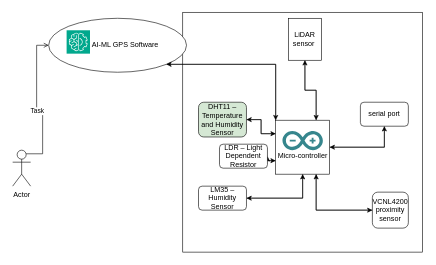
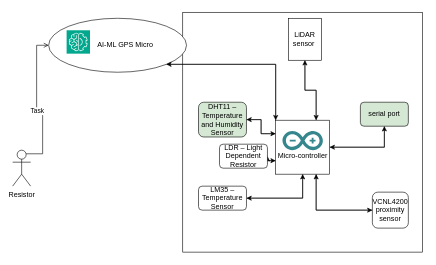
  <mxCell id="0" />
  <mxCell id="1" parent="0" />
  <mxCell id="2" value="" style="whiteSpace=wrap;html=1;aspect=fixed;" vertex="1" parent="1"><mxGeometry x="303.7" y="20" width="400" height="400" as="geometry" /></mxCell>
  <mxCell id="3" style="edgeStyle=orthogonalEdgeStyle;rounded=0;orthogonalLoop=1;jettySize=auto;html=1;exitX=0.75;exitY=0.1;exitDx=0;exitDy=0;exitPerimeter=0;entryX=0;entryY=0.5;entryDx=0;entryDy=0;endArrow=open;" edge="1" parent="1" source="5" target="7"><mxGeometry relative="1" as="geometry" /></mxCell>
  <mxCell id="4" value="Task" style="edgeLabel;html=1;align=center;verticalAlign=middle;resizable=0;points=[];" vertex="1" connectable="0" parent="3"><mxGeometry x="-0.098" y="-1" relative="1" as="geometry"><mxPoint as="offset" /></mxGeometry></mxCell>
- <mxCell id="5" value="Actor" style="shape=umlActor;verticalLabelPosition=bottom;verticalAlign=top;html=1;outlineConnect=0;" vertex="1" parent="1"><mxGeometry x="20" y="250" width="30" height="60" as="geometry" /></mxCell>
+ <mxCell id="5" value="Resistor" style="shape=umlActor;verticalLabelPosition=bottom;verticalAlign=top;html=1;outlineConnect=0;" vertex="1" parent="1"><mxGeometry x="20" y="250" width="30" height="60" as="geometry" /></mxCell>
  <mxCell id="6" style="edgeStyle=orthogonalEdgeStyle;rounded=0;orthogonalLoop=1;jettySize=auto;html=1;exitX=1;exitY=1;exitDx=0;exitDy=0;entryX=0;entryY=0;entryDx=0;entryDy=0;" edge="1" parent="1" source="7" target="15"><mxGeometry relative="1" as="geometry" /></mxCell>
- <mxCell id="7" value="&amp;nbsp; &amp;nbsp; &amp;nbsp; &amp;nbsp; AI-ML GPS Software" style="ellipse;whiteSpace=wrap;html=1;fontColor=#000000;" vertex="1" parent="1"><mxGeometry x="80" y="30" width="230" height="90" as="geometry" /></mxCell>
+ <mxCell id="7" value="&amp;nbsp; &amp;nbsp; &amp;nbsp; &amp;nbsp; AI-ML GPS Micro" style="ellipse;whiteSpace=wrap;html=1;fontColor=#000000;" vertex="1" parent="1"><mxGeometry x="80" y="30" width="230" height="90" as="geometry" /></mxCell>
  <mxCell id="8" style="edgeStyle=orthogonalEdgeStyle;rounded=0;orthogonalLoop=1;jettySize=auto;html=1;exitX=0;exitY=0;exitDx=0;exitDy=0;entryX=1;entryY=1;entryDx=0;entryDy=0;" edge="1" parent="1" source="15" target="7"><mxGeometry relative="1" as="geometry"><Array as="points"><mxPoint x="459" y="107" /></Array></mxGeometry></mxCell>
  <mxCell id="9" style="edgeStyle=orthogonalEdgeStyle;rounded=0;orthogonalLoop=1;jettySize=auto;html=1;exitX=0;exitY=0.25;exitDx=0;exitDy=0;entryX=1;entryY=0.5;entryDx=0;entryDy=0;" edge="1" parent="1" source="15" target="21"><mxGeometry relative="1" as="geometry" /></mxCell>
  <mxCell id="10" style="edgeStyle=orthogonalEdgeStyle;rounded=0;orthogonalLoop=1;jettySize=auto;html=1;exitX=0;exitY=0.75;exitDx=0;exitDy=0;entryX=1;entryY=0.5;entryDx=0;entryDy=0;" edge="1" parent="1" source="15" target="23"><mxGeometry relative="1" as="geometry" /></mxCell>
  <mxCell id="11" style="edgeStyle=orthogonalEdgeStyle;rounded=0;orthogonalLoop=1;jettySize=auto;html=1;exitX=0.5;exitY=1;exitDx=0;exitDy=0;entryX=1;entryY=0.5;entryDx=0;entryDy=0;" edge="1" parent="1" source="15" target="25"><mxGeometry relative="1" as="geometry" /></mxCell>
  <mxCell id="12" style="edgeStyle=orthogonalEdgeStyle;rounded=0;orthogonalLoop=1;jettySize=auto;html=1;exitX=0.75;exitY=1;exitDx=0;exitDy=0;entryX=0;entryY=0.5;entryDx=0;entryDy=0;" edge="1" parent="1" source="15" target="19"><mxGeometry relative="1" as="geometry" /></mxCell>
  <mxCell id="13" style="edgeStyle=orthogonalEdgeStyle;rounded=0;orthogonalLoop=1;jettySize=auto;html=1;exitX=1;exitY=0.5;exitDx=0;exitDy=0;entryX=0.5;entryY=1;entryDx=0;entryDy=0;" edge="1" parent="1" source="15" target="27"><mxGeometry relative="1" as="geometry" /></mxCell>
  <mxCell id="14" style="edgeStyle=orthogonalEdgeStyle;rounded=0;orthogonalLoop=1;jettySize=auto;html=1;exitX=0.75;exitY=0;exitDx=0;exitDy=0;entryX=0.5;entryY=1;entryDx=0;entryDy=0;" edge="1" parent="1" source="15" target="29"><mxGeometry relative="1" as="geometry" /></mxCell>
  <mxCell id="15" value="&lt;br&gt;&lt;br&gt;Micro-controller" style="whiteSpace=wrap;html=1;aspect=fixed;" vertex="1" parent="1"><mxGeometry x="458.7" y="200" width="90" height="90" as="geometry" /></mxCell>
  <mxCell id="16" value="" style="sketch=0;points=[[0,0,0],[0.25,0,0],[0.5,0,0],[0.75,0,0],[1,0,0],[0,1,0],[0.25,1,0],[0.5,1,0],[0.75,1,0],[1,1,0],[0,0.25,0],[0,0.5,0],[0,0.75,0],[1,0.25,0],[1,0.5,0],[1,0.75,0]];outlineConnect=0;fontColor=#232F3E;fillColor=#01A88D;strokeColor=#ffffff;dashed=0;verticalLabelPosition=bottom;verticalAlign=top;align=center;html=1;fontSize=12;fontStyle=0;aspect=fixed;shape=mxgraph.aws4.resourceIcon;resIcon=mxgraph.aws4.machine_learning;" vertex="1" parent="1"><mxGeometry x="110" width="39" height="39" as="geometry" y="50" /></mxCell>
  <mxCell id="17" value="" style="dashed=0;outlineConnect=0;html=1;align=center;labelPosition=center;verticalLabelPosition=bottom;verticalAlign=top;shape=mxgraph.weblogos.arduino;fillColor=#36868D;strokeColor=none" vertex="1" parent="1"><mxGeometry x="470" y="218" width="67.4" height="32" as="geometry" /></mxCell>
  <mxCell id="18" style="edgeStyle=orthogonalEdgeStyle;rounded=0;orthogonalLoop=1;jettySize=auto;html=1;exitX=0;exitY=0.5;exitDx=0;exitDy=0;entryX=0.75;entryY=1;entryDx=0;entryDy=0;" edge="1" parent="1" source="19" target="15"><mxGeometry relative="1" as="geometry" /></mxCell>
  <mxCell id="19" value="VCNL4200&lt;br&gt;proximity&lt;br/&gt;sensor" style="whiteSpace=wrap;html=1;aspect=fixed;rounded=1;" vertex="1" parent="1"><mxGeometry x="620" y="320" width="60" height="60" as="geometry" /></mxCell>
  <mxCell id="20" style="edgeStyle=orthogonalEdgeStyle;rounded=0;orthogonalLoop=1;jettySize=auto;html=1;exitX=1;exitY=0.5;exitDx=0;exitDy=0;entryX=0;entryY=0.25;entryDx=0;entryDy=0;" edge="1" parent="1" source="21" target="15"><mxGeometry relative="1" as="geometry" /></mxCell>
  <mxCell id="21" value="DHT11 – Temperature and Humidity Sensor" style="rounded=1;whiteSpace=wrap;html=1;fillColor=#d5e8d4;" vertex="1" parent="1"><mxGeometry x="330" y="170" width="80" height="58" as="geometry" /></mxCell>
  <mxCell id="22" style="edgeStyle=orthogonalEdgeStyle;rounded=0;orthogonalLoop=1;jettySize=auto;html=1;exitX=1;exitY=0.5;exitDx=0;exitDy=0;entryX=0;entryY=0.75;entryDx=0;entryDy=0;" edge="1" parent="1" source="23" target="15"><mxGeometry relative="1" as="geometry"><Array as="points"><mxPoint x="434" y="260" /><mxPoint x="434" y="267" /></Array></mxGeometry></mxCell>
  <mxCell id="23" value="LDR – Light Dependent Resistor" style="rounded=1;whiteSpace=wrap;html=1;" vertex="1" parent="1"><mxGeometry x="365" y="240" width="80" height="40" as="geometry" /></mxCell>
  <mxCell id="24" style="edgeStyle=orthogonalEdgeStyle;rounded=0;orthogonalLoop=1;jettySize=auto;html=1;exitX=1;exitY=0.5;exitDx=0;exitDy=0;entryX=0.5;entryY=1;entryDx=0;entryDy=0;" edge="1" parent="1" source="25" target="15"><mxGeometry relative="1" as="geometry" /></mxCell>
- <mxCell id="25" value="LM35 – Humidity Sensor" style="rounded=1;whiteSpace=wrap;html=1;" vertex="1" parent="1"><mxGeometry x="330" y="310" width="80" height="40" as="geometry" /></mxCell>
+ <mxCell id="25" value="LM35 – Temperature Sensor" style="rounded=1;whiteSpace=wrap;html=1;" vertex="1" parent="1"><mxGeometry x="330" y="310" width="80" height="40" as="geometry" /></mxCell>
  <mxCell id="26" style="edgeStyle=orthogonalEdgeStyle;rounded=0;orthogonalLoop=1;jettySize=auto;html=1;exitX=0.5;exitY=1;exitDx=0;exitDy=0;entryX=1;entryY=0.5;entryDx=0;entryDy=0;" edge="1" parent="1" source="27" target="15"><mxGeometry relative="1" as="geometry" /></mxCell>
- <mxCell id="27" value="serial port" style="rounded=1;whiteSpace=wrap;html=1;" vertex="1" parent="1"><mxGeometry x="600" y="170" width="80" height="40" as="geometry" /></mxCell>
+ <mxCell id="27" value="serial port" style="rounded=1;whiteSpace=wrap;html=1;fillColor=#d5e8d4;" vertex="1" parent="1"><mxGeometry x="600" y="170" width="80" height="40" as="geometry" /></mxCell>
  <mxCell id="28" style="edgeStyle=orthogonalEdgeStyle;rounded=0;orthogonalLoop=1;jettySize=auto;html=1;exitX=0.5;exitY=1;exitDx=0;exitDy=0;entryX=0.75;entryY=0;entryDx=0;entryDy=0;" edge="1" parent="1" source="29" target="15"><mxGeometry relative="1" as="geometry" /></mxCell>
  <mxCell id="29" value="LiDAR&lt;br/&gt;sensor&amp;nbsp;" style="whiteSpace=wrap;html=1;aspect=fixed;" vertex="1" parent="1"><mxGeometry x="480" y="30" width="55" height="70" as="geometry" /></mxCell>
